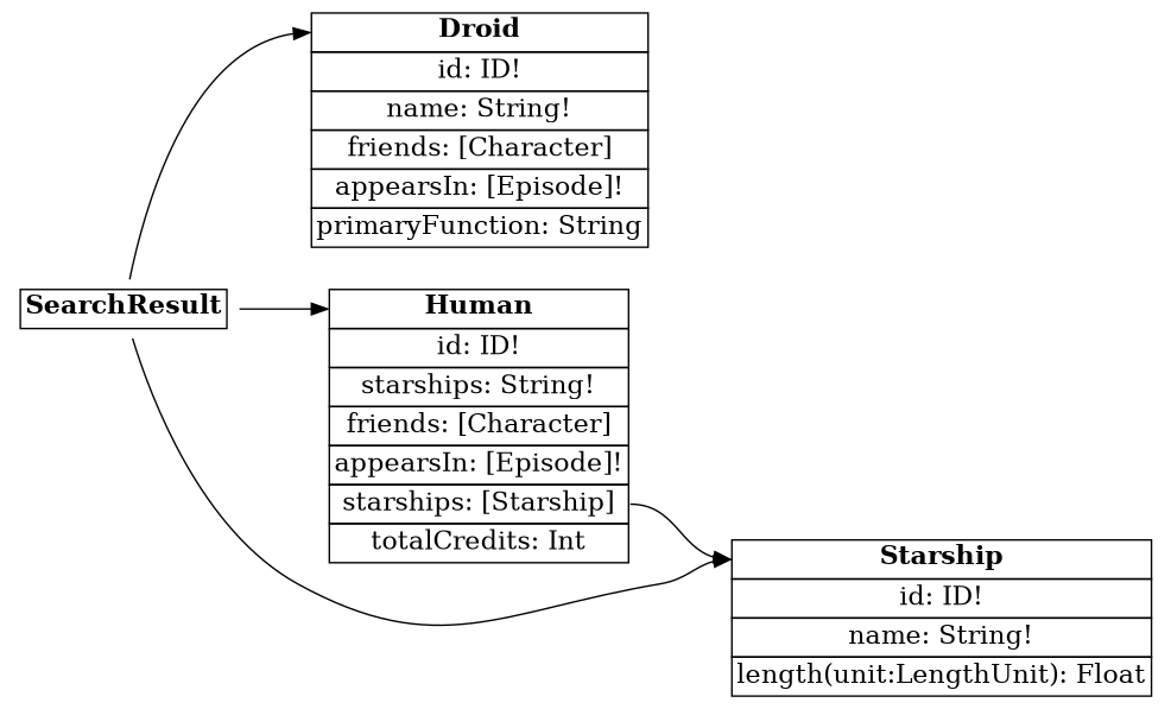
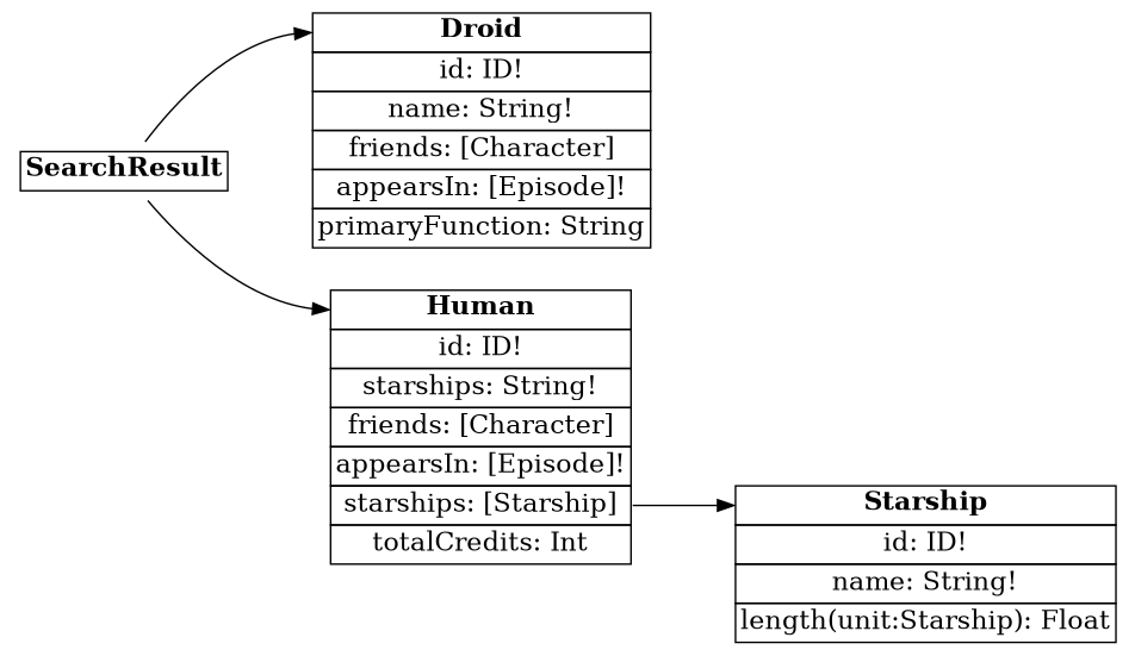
  digraph {
    rankdir=LR
    node [fontsize=16 shape=plaintext]
    edge [headport=__title]
    n1 [label=<<TABLE BORDER="0" CELLBORDER="1" CELLSPACING="0"><TR><TD PORT="__title"><B>Droid</B></TD></TR><TR><TD PORT="idport">id: ID!</TD></TR>,<TR><TD PORT="nameport">name: String!</TD></TR>,<TR><TD PORT="friendsport">friends: [Character]</TD></TR>,<TR><TD PORT="appearsInport">appearsIn: [Episode]!</TD></TR>,<TR><TD PORT="primaryFunctionport">primaryFunction: String</TD></TR></TABLE>>]
    n2 [label=<<TABLE BORDER="0" CELLBORDER="1" CELLSPACING="0"><TR><TD PORT="__title"><B>SearchResult</B></TD></TR></TABLE>>]
    n3 [label=<<TABLE BORDER="0" CELLBORDER="1" CELLSPACING="0"><TR><TD PORT="__title"><B>Human</B></TD></TR><TR><TD PORT="idport">id: ID!</TD></TR>,<TR><TD PORT="nameport">starships: String!</TD></TR>,<TR><TD PORT="friendsport">friends: [Character]</TD></TR>,<TR><TD PORT="appearsInport">appearsIn: [Episode]!</TD></TR>,<TR><TD PORT="starshipsport">starships: [Starship]</TD></TR>,<TR><TD PORT="totalCreditsport">totalCredits: Int</TD></TR></TABLE>>]
-   n4 [label=<<TABLE BORDER="0" CELLBORDER="1" CELLSPACING="0"><TR><TD PORT="__title"><B>Starship</B></TD></TR><TR><TD PORT="idport">id: ID!</TD></TR>,<TR><TD PORT="nameport">name: String!</TD></TR>,<TR><TD PORT="lengthport">length(unit:LengthUnit): Float</TD></TR></TABLE>>]
+   n4 [label=<<TABLE BORDER="0" CELLBORDER="1" CELLSPACING="0"><TR><TD PORT="__title"><B>Starship</B></TD></TR><TR><TD PORT="idport">id: ID!</TD></TR>,<TR><TD PORT="nameport">name: String!</TD></TR>,<TR><TD PORT="lengthport">length(unit:Starship): Float</TD></TR></TABLE>>]
    n2 -> n1
    n2 -> n3
-   n2 -> n4
    n3 -> n4 [tailport=starshipsport]
  }
